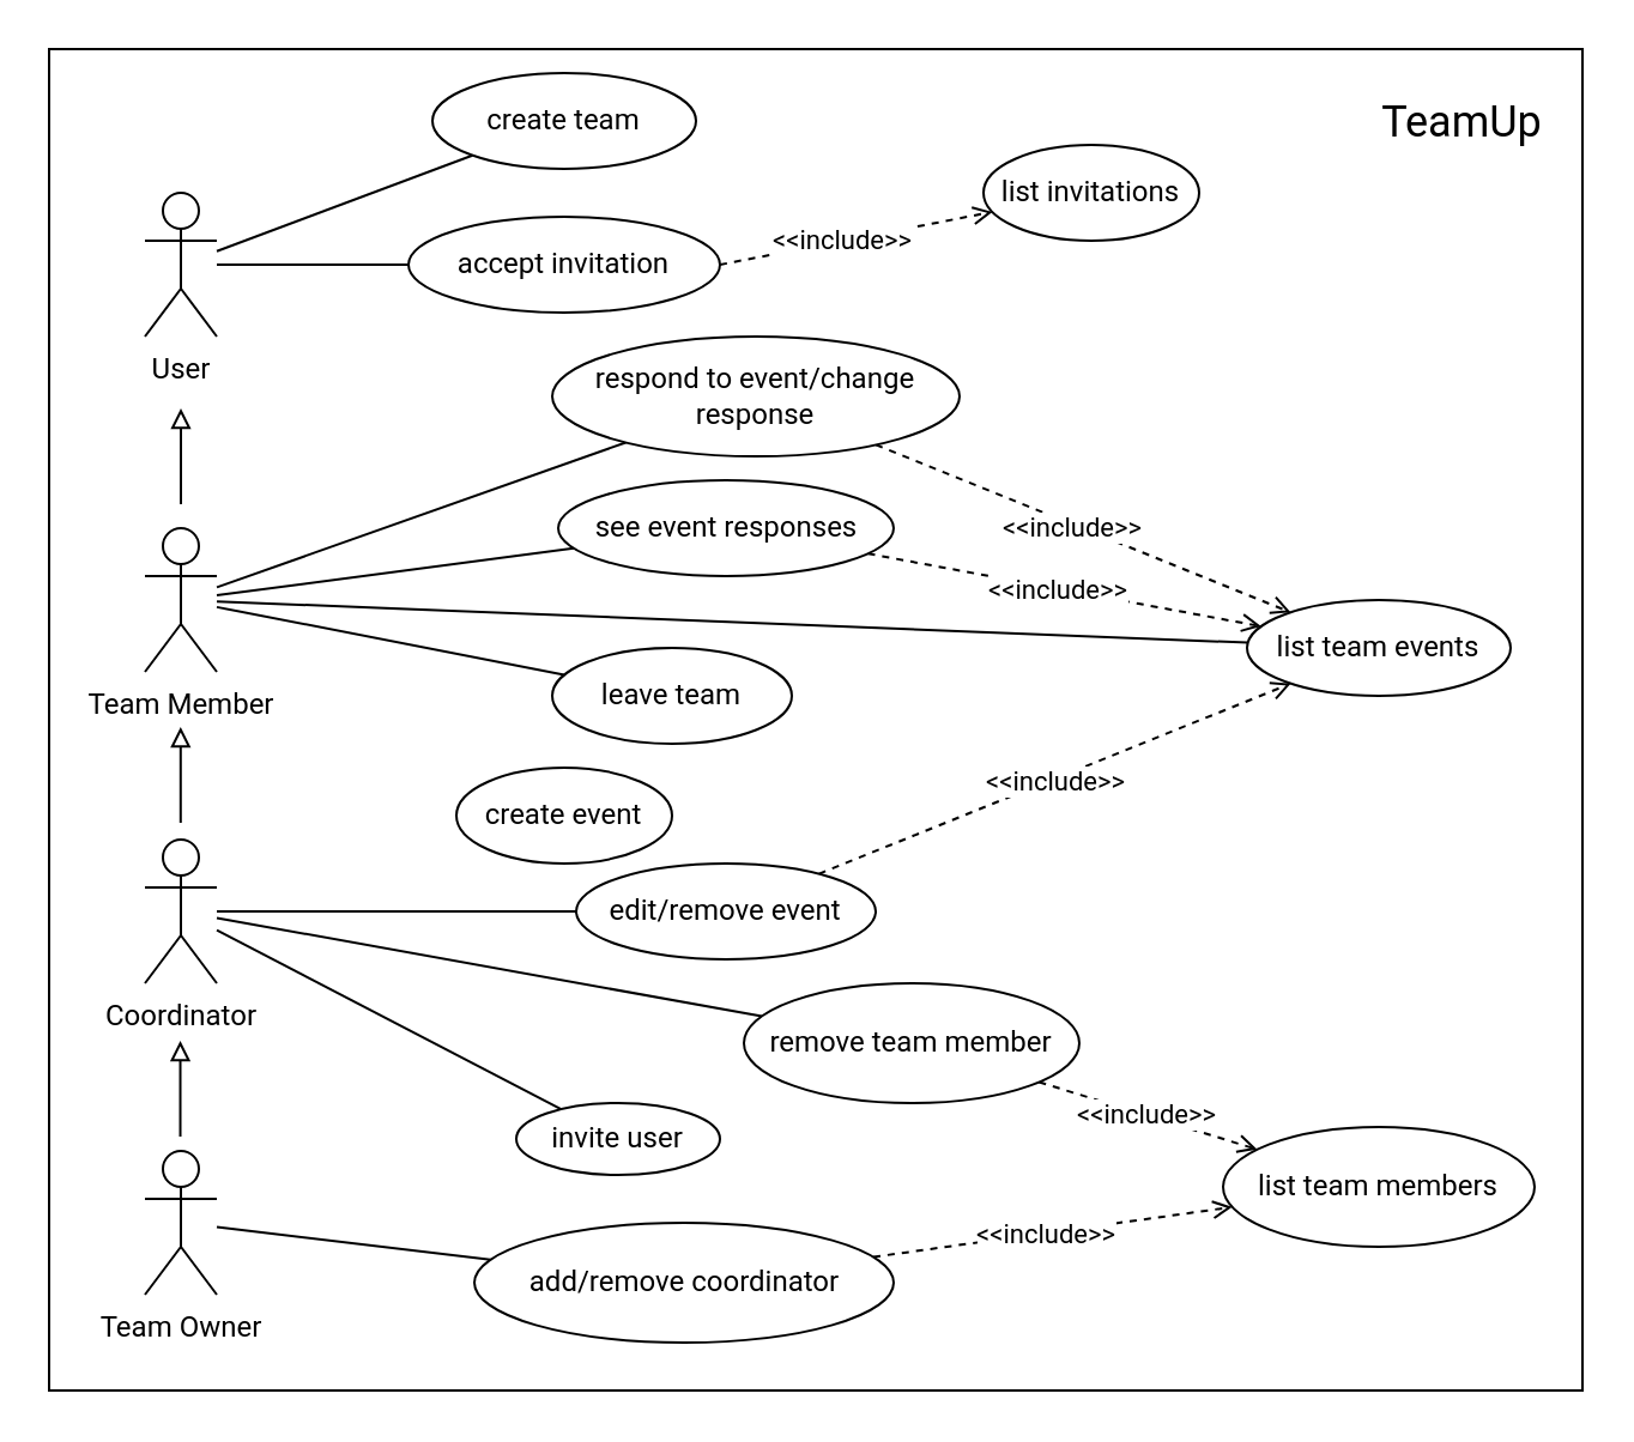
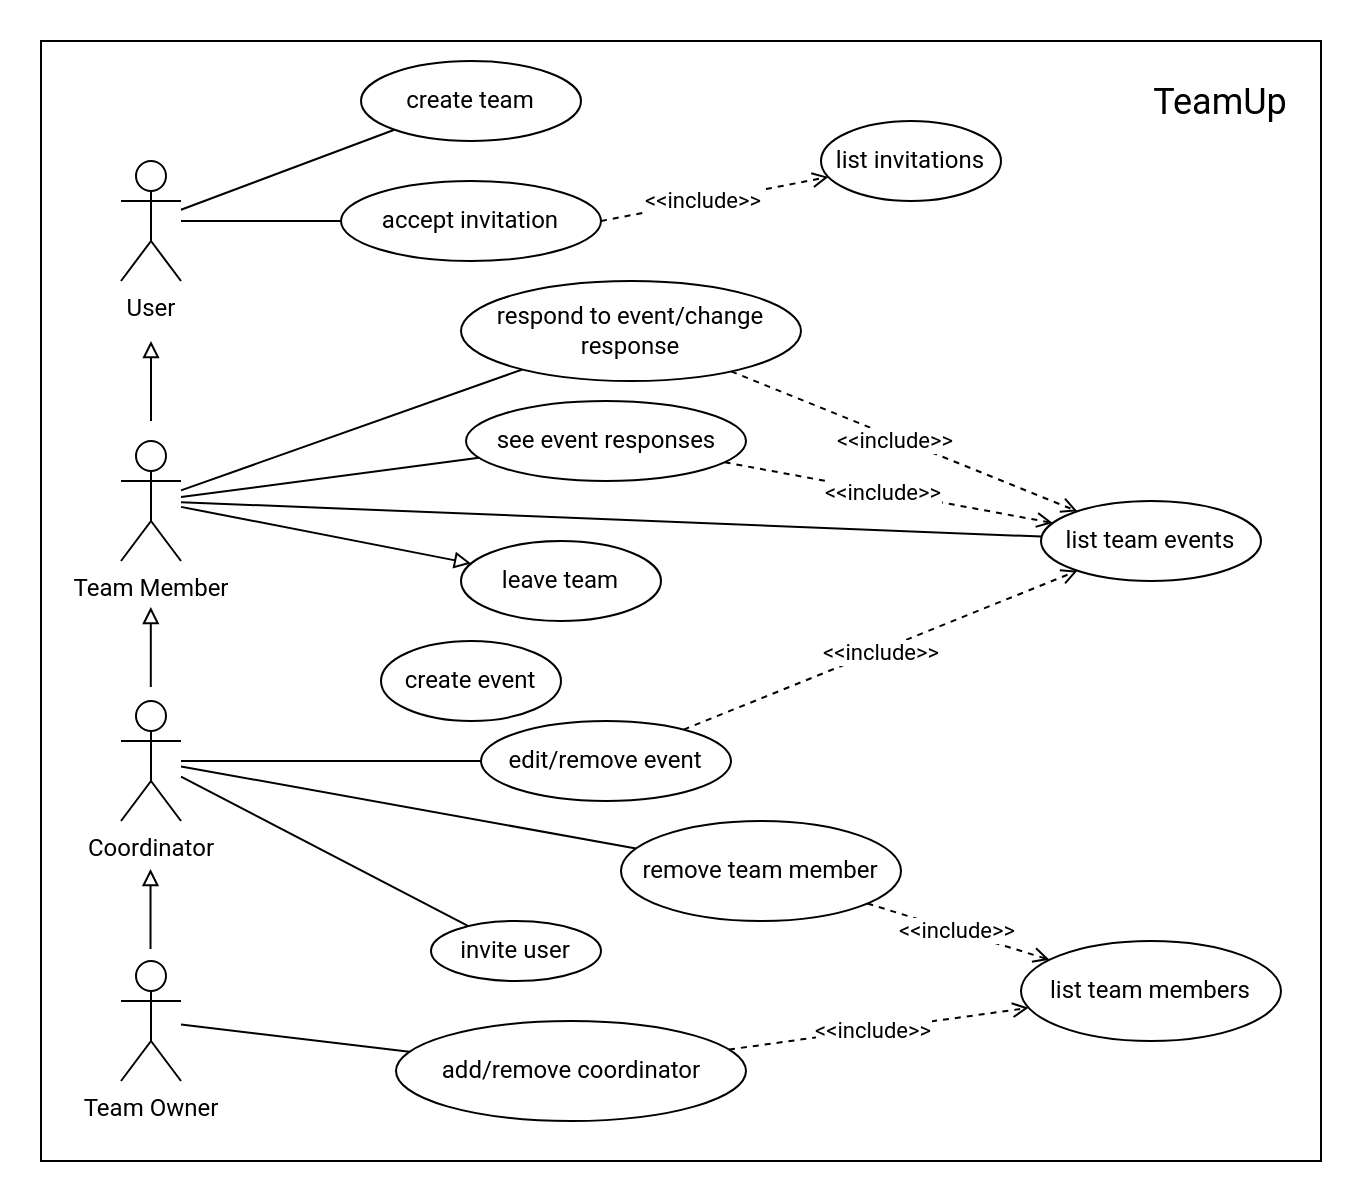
  <mxCell id="0" />
  <mxCell id="1" parent="0" />
  <mxCell id="2" value="" style="rounded=0;whiteSpace=wrap;html=1;fontFamily=Roboto;fontSource=https%3A%2F%2Ffonts.googleapis.com%2Fcss%3Ffamily%3DRoboto;fontSize=11;fontColor=default;" parent="1" vertex="1"><mxGeometry x="20" y="20" width="640" height="560" as="geometry" /></mxCell>
  <mxCell id="3" style="edgeStyle=none;shape=connector;rounded=0;orthogonalLoop=1;jettySize=auto;html=1;labelBackgroundColor=default;strokeColor=default;align=center;verticalAlign=middle;fontFamily=Roboto;fontSource=https%3A%2F%2Ffonts.googleapis.com%2Fcss%3Ffamily%3DRoboto;fontSize=11;fontColor=default;endArrow=none;endFill=0;" parent="1" source="4" target="20" edge="1"><mxGeometry relative="1" as="geometry" /></mxCell>
  <mxCell id="4" value="Team Owner" style="shape=umlActor;verticalLabelPosition=bottom;verticalAlign=top;html=1;outlineConnect=0;fontFamily=Roboto;fontSource=https%3A%2F%2Ffonts.googleapis.com%2Fcss%3Ffamily%3DRoboto;" parent="1" vertex="1"><mxGeometry x="60" y="480" width="30" height="60" as="geometry" /></mxCell>
  <mxCell id="5" style="edgeStyle=none;shape=connector;rounded=0;orthogonalLoop=1;jettySize=auto;html=1;labelBackgroundColor=default;strokeColor=default;align=center;verticalAlign=middle;fontFamily=Roboto;fontSource=https%3A%2F%2Ffonts.googleapis.com%2Fcss%3Ffamily%3DRoboto;fontSize=11;fontColor=default;endArrow=none;endFill=0;" parent="1" source="8" target="22" edge="1"><mxGeometry relative="1" as="geometry" /></mxCell>
  <mxCell id="6" style="edgeStyle=none;shape=connector;rounded=0;orthogonalLoop=1;jettySize=auto;html=1;labelBackgroundColor=default;strokeColor=default;align=center;verticalAlign=middle;fontFamily=Roboto;fontSource=https%3A%2F%2Ffonts.googleapis.com%2Fcss%3Ffamily%3DRoboto;fontSize=11;fontColor=default;endArrow=none;endFill=0;" parent="1" source="8" target="37" edge="1"><mxGeometry relative="1" as="geometry" /></mxCell>
  <mxCell id="7" style="edgeStyle=none;shape=connector;rounded=0;orthogonalLoop=1;jettySize=auto;html=1;labelBackgroundColor=default;strokeColor=default;align=center;verticalAlign=middle;fontFamily=Roboto;fontSource=https%3A%2F%2Ffonts.googleapis.com%2Fcss%3Ffamily%3DRoboto;fontSize=11;fontColor=default;endArrow=none;endFill=0;" parent="1" source="8" target="40" edge="1"><mxGeometry relative="1" as="geometry" /></mxCell>
  <mxCell id="8" value="Coordinator" style="shape=umlActor;verticalLabelPosition=bottom;verticalAlign=top;html=1;outlineConnect=0;fontFamily=Roboto;fontSource=https%3A%2F%2Ffonts.googleapis.com%2Fcss%3Ffamily%3DRoboto;" parent="1" vertex="1"><mxGeometry x="60" y="350" width="30" height="60" as="geometry" /></mxCell>
- <mxCell id="9" style="rounded=0;orthogonalLoop=1;jettySize=auto;html=1;endArrow=none;fontFamily=Roboto;endFill=0;fontSource=https%3A%2F%2Ffonts.googleapis.com%2Fcss%3Ffamily%3DRoboto;" parent="1" source="13" target="21" edge="1"><mxGeometry relative="1" as="geometry" /></mxCell>
+ <mxCell id="9" style="rounded=0;orthogonalLoop=1;jettySize=auto;html=1;endArrow=block;fontFamily=Roboto;endFill=0;fontSource=https%3A%2F%2Ffonts.googleapis.com%2Fcss%3Ffamily%3DRoboto;" parent="1" source="13" target="21" edge="1"><mxGeometry relative="1" as="geometry" /></mxCell>
  <mxCell id="10" style="edgeStyle=none;shape=connector;rounded=0;orthogonalLoop=1;jettySize=auto;html=1;labelBackgroundColor=default;strokeColor=default;align=center;verticalAlign=middle;fontFamily=Roboto;fontSource=https%3A%2F%2Ffonts.googleapis.com%2Fcss%3Ffamily%3DRoboto;fontSize=11;fontColor=default;endArrow=none;endFill=0;" parent="1" source="13" target="17" edge="1"><mxGeometry relative="1" as="geometry" /></mxCell>
  <mxCell id="11" style="edgeStyle=none;shape=connector;rounded=0;orthogonalLoop=1;jettySize=auto;html=1;labelBackgroundColor=default;strokeColor=default;align=center;verticalAlign=middle;fontFamily=Roboto;fontSource=https%3A%2F%2Ffonts.googleapis.com%2Fcss%3Ffamily%3DRoboto;fontSize=11;fontColor=default;endArrow=none;endFill=0;" parent="1" source="13" target="32" edge="1"><mxGeometry relative="1" as="geometry" /></mxCell>
  <mxCell id="12" style="edgeStyle=none;shape=connector;rounded=0;orthogonalLoop=1;jettySize=auto;html=1;labelBackgroundColor=default;strokeColor=default;align=center;verticalAlign=middle;fontFamily=Roboto;fontSource=https%3A%2F%2Ffonts.googleapis.com%2Fcss%3Ffamily%3DRoboto;fontSize=11;fontColor=default;endArrow=none;endFill=0;" parent="1" source="13" target="33" edge="1"><mxGeometry relative="1" as="geometry" /></mxCell>
  <mxCell id="13" value="Team Member" style="shape=umlActor;verticalLabelPosition=bottom;verticalAlign=top;html=1;outlineConnect=0;fontFamily=Roboto;fontSource=https%3A%2F%2Ffonts.googleapis.com%2Fcss%3Ffamily%3DRoboto;" parent="1" vertex="1"><mxGeometry x="60" y="220" width="30" height="60" as="geometry" /></mxCell>
  <mxCell id="14" value="create event" style="ellipse;whiteSpace=wrap;html=1;fontFamily=Roboto;fontSource=https%3A%2F%2Ffonts.googleapis.com%2Fcss%3Ffamily%3DRoboto;" parent="1" vertex="1"><mxGeometry x="190" y="320" width="90" height="40" as="geometry" /></mxCell>
  <mxCell id="15" style="edgeStyle=none;shape=connector;rounded=0;orthogonalLoop=1;jettySize=auto;html=1;labelBackgroundColor=default;strokeColor=default;align=center;verticalAlign=middle;fontFamily=Roboto;fontSource=https%3A%2F%2Ffonts.googleapis.com%2Fcss%3Ffamily%3DRoboto;fontSize=11;fontColor=default;endArrow=open;endFill=0;dashed=1;" parent="1" source="17" target="33" edge="1"><mxGeometry relative="1" as="geometry" /></mxCell>
  <mxCell id="16" value="&lt;div&gt;&amp;lt;&amp;lt;include&amp;gt;&amp;gt;&lt;/div&gt;" style="edgeLabel;html=1;align=center;verticalAlign=middle;resizable=0;points=[];fontSize=11;fontFamily=Roboto;fontColor=default;" parent="15" vertex="1" connectable="0"><mxGeometry x="-0.059" y="-1" relative="1" as="geometry"><mxPoint as="offset" /></mxGeometry></mxCell>
  <mxCell id="17" value="respond to event/change response" style="ellipse;whiteSpace=wrap;html=1;fontFamily=Roboto;fontSource=https%3A%2F%2Ffonts.googleapis.com%2Fcss%3Ffamily%3DRoboto;" parent="1" vertex="1"><mxGeometry x="230" y="140" width="170" height="50" as="geometry" /></mxCell>
  <mxCell id="18" style="edgeStyle=none;shape=connector;rounded=0;orthogonalLoop=1;jettySize=auto;html=1;labelBackgroundColor=default;strokeColor=default;align=center;verticalAlign=middle;fontFamily=Roboto;fontSource=https%3A%2F%2Ffonts.googleapis.com%2Fcss%3Ffamily%3DRoboto;fontSize=11;fontColor=default;endArrow=open;endFill=0;dashed=1;" parent="1" source="20" target="41" edge="1"><mxGeometry relative="1" as="geometry" /></mxCell>
  <mxCell id="19" value="&amp;lt;&amp;lt;include&amp;gt;&amp;gt;" style="edgeLabel;html=1;align=center;verticalAlign=middle;resizable=0;points=[];fontSize=11;fontFamily=Roboto;fontColor=default;" parent="18" vertex="1" connectable="0"><mxGeometry x="-0.045" relative="1" as="geometry"><mxPoint as="offset" /></mxGeometry></mxCell>
  <mxCell id="20" value="add/remove coordinator" style="ellipse;whiteSpace=wrap;html=1;fontFamily=Roboto;fontSource=https%3A%2F%2Ffonts.googleapis.com%2Fcss%3Ffamily%3DRoboto;" parent="1" vertex="1"><mxGeometry x="197.5" y="510" width="175" height="50" as="geometry" /></mxCell>
  <mxCell id="21" value="leave team" style="ellipse;whiteSpace=wrap;html=1;fontFamily=Roboto;fontSource=https%3A%2F%2Ffonts.googleapis.com%2Fcss%3Ffamily%3DRoboto;" parent="1" vertex="1"><mxGeometry x="230" y="270" width="100" height="40" as="geometry" /></mxCell>
  <mxCell id="22" value="invite user" style="ellipse;whiteSpace=wrap;html=1;fontFamily=Roboto;fontSource=https%3A%2F%2Ffonts.googleapis.com%2Fcss%3Ffamily%3DRoboto;" parent="1" vertex="1"><mxGeometry x="215" y="460" width="85" height="30" as="geometry" /></mxCell>
  <mxCell id="23" style="edgeStyle=none;shape=connector;rounded=0;orthogonalLoop=1;jettySize=auto;html=1;labelBackgroundColor=default;strokeColor=default;align=center;verticalAlign=middle;fontFamily=Roboto;fontSource=https%3A%2F%2Ffonts.googleapis.com%2Fcss%3Ffamily%3DRoboto;fontSize=11;fontColor=default;endArrow=none;endFill=0;" parent="1" source="25" target="28" edge="1"><mxGeometry relative="1" as="geometry" /></mxCell>
  <mxCell id="24" style="edgeStyle=none;shape=connector;rounded=0;orthogonalLoop=1;jettySize=auto;html=1;labelBackgroundColor=default;strokeColor=default;align=center;verticalAlign=middle;fontFamily=Roboto;fontSource=https%3A%2F%2Ffonts.googleapis.com%2Fcss%3Ffamily%3DRoboto;fontSize=11;fontColor=default;endArrow=none;endFill=0;" parent="1" source="25" target="29" edge="1"><mxGeometry relative="1" as="geometry" /></mxCell>
  <mxCell id="25" value="User" style="shape=umlActor;verticalLabelPosition=bottom;verticalAlign=top;html=1;outlineConnect=0;fontFamily=Roboto;fontSource=https%3A%2F%2Ffonts.googleapis.com%2Fcss%3Ffamily%3DRoboto;" parent="1" vertex="1"><mxGeometry x="60" y="80" width="30" height="60" as="geometry" /></mxCell>
  <mxCell id="26" style="edgeStyle=none;shape=connector;rounded=0;orthogonalLoop=1;jettySize=auto;html=1;exitX=1;exitY=0.5;exitDx=0;exitDy=0;labelBackgroundColor=default;strokeColor=default;align=center;verticalAlign=middle;fontFamily=Roboto;fontSource=https%3A%2F%2Ffonts.googleapis.com%2Fcss%3Ffamily%3DRoboto;fontSize=11;fontColor=default;endArrow=open;endFill=0;dashed=1;" parent="1" source="28" target="34" edge="1"><mxGeometry relative="1" as="geometry" /></mxCell>
  <mxCell id="27" value="&amp;lt;&amp;lt;include&amp;gt;&amp;gt;" style="edgeLabel;html=1;align=center;verticalAlign=middle;resizable=0;points=[];fontSize=11;fontFamily=Roboto;fontColor=default;" parent="26" vertex="1" connectable="0"><mxGeometry x="-0.095" y="1" relative="1" as="geometry"><mxPoint as="offset" /></mxGeometry></mxCell>
  <mxCell id="28" value="accept invitation" style="ellipse;whiteSpace=wrap;html=1;fontFamily=Roboto;fontSource=https%3A%2F%2Ffonts.googleapis.com%2Fcss%3Ffamily%3DRoboto;" parent="1" vertex="1"><mxGeometry x="170" y="90" width="130" height="40" as="geometry" /></mxCell>
  <mxCell id="29" value="create team" style="ellipse;whiteSpace=wrap;html=1;fontFamily=Roboto;fontSource=https%3A%2F%2Ffonts.googleapis.com%2Fcss%3Ffamily%3DRoboto;" parent="1" vertex="1"><mxGeometry x="180" y="30" width="110" height="40" as="geometry" /></mxCell>
  <mxCell id="30" style="edgeStyle=none;shape=connector;rounded=0;orthogonalLoop=1;jettySize=auto;html=1;labelBackgroundColor=default;strokeColor=default;align=center;verticalAlign=middle;fontFamily=Roboto;fontSource=https%3A%2F%2Ffonts.googleapis.com%2Fcss%3Ffamily%3DRoboto;fontSize=11;fontColor=default;endArrow=open;endFill=0;dashed=1;" parent="1" source="32" target="33" edge="1"><mxGeometry relative="1" as="geometry" /></mxCell>
  <mxCell id="31" value="&amp;lt;&amp;lt;include&amp;gt;&amp;gt;" style="edgeLabel;html=1;align=center;verticalAlign=middle;resizable=0;points=[];fontSize=11;fontFamily=Roboto;fontColor=default;" parent="30" vertex="1" connectable="0"><mxGeometry x="-0.043" relative="1" as="geometry"><mxPoint as="offset" /></mxGeometry></mxCell>
  <mxCell id="32" value="see event responses" style="ellipse;whiteSpace=wrap;html=1;fontFamily=Roboto;fontSource=https%3A%2F%2Ffonts.googleapis.com%2Fcss%3Ffamily%3DRoboto;" parent="1" vertex="1"><mxGeometry x="232.5" y="200" width="140" height="40" as="geometry" /></mxCell>
  <mxCell id="33" value="list team events" style="ellipse;whiteSpace=wrap;html=1;fontFamily=Roboto;fontSource=https%3A%2F%2Ffonts.googleapis.com%2Fcss%3Ffamily%3DRoboto;" parent="1" vertex="1"><mxGeometry x="520" y="250" width="110" height="40" as="geometry" /></mxCell>
  <mxCell id="34" value="list invitations" style="ellipse;whiteSpace=wrap;html=1;fontFamily=Roboto;fontSource=https%3A%2F%2Ffonts.googleapis.com%2Fcss%3Ffamily%3DRoboto;" parent="1" vertex="1"><mxGeometry x="410" y="60" width="90" height="40" as="geometry" /></mxCell>
  <mxCell id="35" style="edgeStyle=none;shape=connector;rounded=0;orthogonalLoop=1;jettySize=auto;html=1;labelBackgroundColor=default;strokeColor=default;align=center;verticalAlign=middle;fontFamily=Roboto;fontSource=https%3A%2F%2Ffonts.googleapis.com%2Fcss%3Ffamily%3DRoboto;fontSize=11;fontColor=default;endArrow=open;endFill=0;dashed=1;" parent="1" source="37" target="33" edge="1"><mxGeometry relative="1" as="geometry" /></mxCell>
  <mxCell id="36" value="&amp;lt;&amp;lt;include&amp;gt;&amp;gt;" style="edgeLabel;html=1;align=center;verticalAlign=middle;resizable=0;points=[];fontSize=11;fontFamily=Roboto;fontColor=default;" parent="35" vertex="1" connectable="0"><mxGeometry x="-0.005" y="-1" relative="1" as="geometry"><mxPoint as="offset" /></mxGeometry></mxCell>
  <mxCell id="37" value="edit/remove event" style="ellipse;whiteSpace=wrap;html=1;fontFamily=Roboto;fontSource=https%3A%2F%2Ffonts.googleapis.com%2Fcss%3Ffamily%3DRoboto;" parent="1" vertex="1"><mxGeometry x="240" y="360" width="125" height="40" as="geometry" /></mxCell>
  <mxCell id="38" style="edgeStyle=none;shape=connector;rounded=0;orthogonalLoop=1;jettySize=auto;html=1;labelBackgroundColor=default;strokeColor=default;align=center;verticalAlign=middle;fontFamily=Roboto;fontSource=https%3A%2F%2Ffonts.googleapis.com%2Fcss%3Ffamily%3DRoboto;fontSize=11;fontColor=default;endArrow=open;endFill=0;dashed=1;" parent="1" source="40" target="41" edge="1"><mxGeometry relative="1" as="geometry" /></mxCell>
  <mxCell id="39" value="&amp;lt;&amp;lt;include&amp;gt;&amp;gt;" style="edgeLabel;html=1;align=center;verticalAlign=middle;resizable=0;points=[];fontSize=11;fontFamily=Roboto;fontColor=default;" parent="38" vertex="1" connectable="0"><mxGeometry x="-0.025" relative="1" as="geometry"><mxPoint as="offset" /></mxGeometry></mxCell>
  <mxCell id="40" value="remove team member" style="ellipse;whiteSpace=wrap;html=1;fontFamily=Roboto;fontSource=https%3A%2F%2Ffonts.googleapis.com%2Fcss%3Ffamily%3DRoboto;" parent="1" vertex="1"><mxGeometry x="310" y="410" width="140" height="50" as="geometry" /></mxCell>
  <mxCell id="41" value="list team members" style="ellipse;whiteSpace=wrap;html=1;fontFamily=Roboto;fontSource=https%3A%2F%2Ffonts.googleapis.com%2Fcss%3Ffamily%3DRoboto;" parent="1" vertex="1"><mxGeometry x="510" y="470" width="130" height="50" as="geometry" /></mxCell>
  <mxCell id="42" value="" style="endArrow=block;html=1;rounded=0;labelBackgroundColor=default;strokeColor=default;align=center;verticalAlign=middle;fontFamily=Roboto;fontSource=https%3A%2F%2Ffonts.googleapis.com%2Fcss%3Ffamily%3DRoboto;fontSize=11;fontColor=default;shape=connector;endFill=0;" parent="1" edge="1"><mxGeometry width="50" height="50" relative="1" as="geometry"><mxPoint x="75" y="210" as="sourcePoint" /><mxPoint x="75" y="170" as="targetPoint" /></mxGeometry></mxCell>
  <mxCell id="43" value="" style="endArrow=block;html=1;rounded=0;labelBackgroundColor=default;strokeColor=default;align=center;verticalAlign=middle;fontFamily=Roboto;fontSource=https%3A%2F%2Ffonts.googleapis.com%2Fcss%3Ffamily%3DRoboto;fontSize=11;fontColor=default;shape=connector;endFill=0;" parent="1" edge="1"><mxGeometry width="50" height="50" relative="1" as="geometry"><mxPoint x="74.9" y="343" as="sourcePoint" /><mxPoint x="74.9" y="303" as="targetPoint" /></mxGeometry></mxCell>
  <mxCell id="44" value="" style="endArrow=block;html=1;rounded=0;labelBackgroundColor=default;strokeColor=default;align=center;verticalAlign=middle;fontFamily=Roboto;fontSource=https%3A%2F%2Ffonts.googleapis.com%2Fcss%3Ffamily%3DRoboto;fontSize=11;fontColor=default;shape=connector;endFill=0;" parent="1" edge="1"><mxGeometry width="50" height="50" relative="1" as="geometry"><mxPoint x="74.76" y="474" as="sourcePoint" /><mxPoint x="74.76" y="434" as="targetPoint" /></mxGeometry></mxCell>
  <mxCell id="45" value="TeamUp" style="text;html=1;strokeColor=none;fillColor=none;align=center;verticalAlign=middle;whiteSpace=wrap;rounded=0;fontSize=18;fontFamily=Roboto;fontColor=default;" parent="1" vertex="1"><mxGeometry x="570" y="35" width="80" height="30" as="geometry" /></mxCell>
